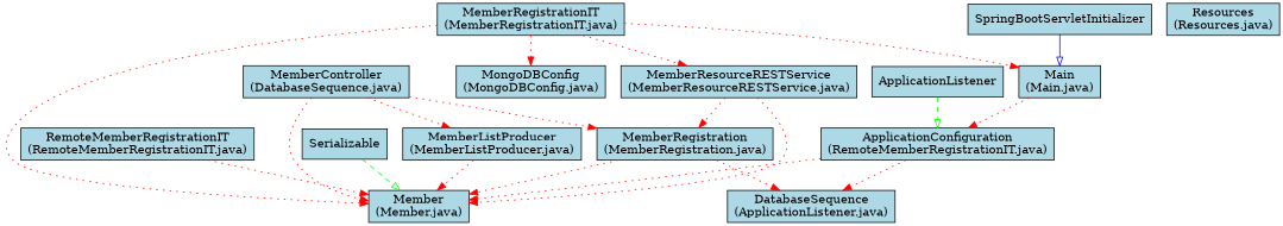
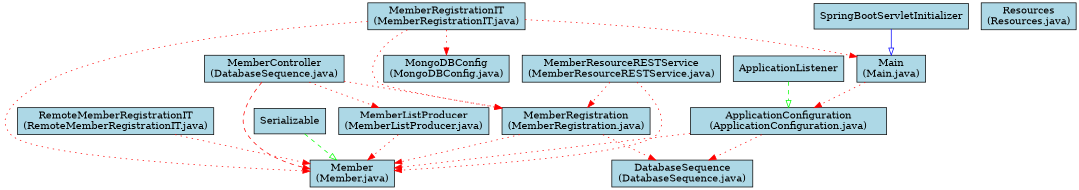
  digraph {
    rankdir=TB
    node [fillcolor=lightblue shape=box style=filled]
    edge [color=red style=dotted]
    n1 [label="RemoteMemberRegistrationIT\n(RemoteMemberRegistrationIT.java)"]
    n2 [label="Member\n(Member.java)"]
    n3 [label="MemberRegistrationIT\n(MemberRegistrationIT.java)"]
    n4 [label="MongoDBConfig\n(MongoDBConfig.java)"]
    n5 [label="Main\n(Main.java)"]
    n6 [label="MemberRegistration\n(MemberRegistration.java)"]
-   n7 [label="ApplicationConfiguration\n(RemoteMemberRegistrationIT.java)"]
-   n8 [label="DatabaseSequence\n(ApplicationListener.java)"]
+   n7 [label="ApplicationConfiguration\n(ApplicationConfiguration.java)"]
+   n8 [label="DatabaseSequence\n(DatabaseSequence.java)"]
    n9 [label="Resources\n(Resources.java)"]
    n10 [label="MemberController\n(DatabaseSequence.java)"]
    n11 [label="MemberListProducer\n(MemberListProducer.java)"]
    n12 [label="MemberResourceRESTService\n(MemberResourceRESTService.java)"]
    SpringBootServletInitializer
    ApplicationListener
    Serializable
    n1 -> n2
    n3 -> n2
    n3 -> n4
    n3 -> n5
-   n3 -> n12
+   n3 -> n6
    n5 -> n7
    n6 -> n2
    n6 -> n8
    n7 -> n2
    n7 -> n8
-   n10 -> n2
+   n10 -> n2 [style=dashed]
    n10 -> n6
    n10 -> n11
    n11 -> n2
    n12 -> n2
    n12 -> n6
    SpringBootServletInitializer -> n5 [arrowhead=empty color=blue style=""]
    ApplicationListener -> n7 [arrowhead=empty color=green style=dashed]
    Serializable -> n2 [arrowhead=empty color=green style=dashed]
  }
